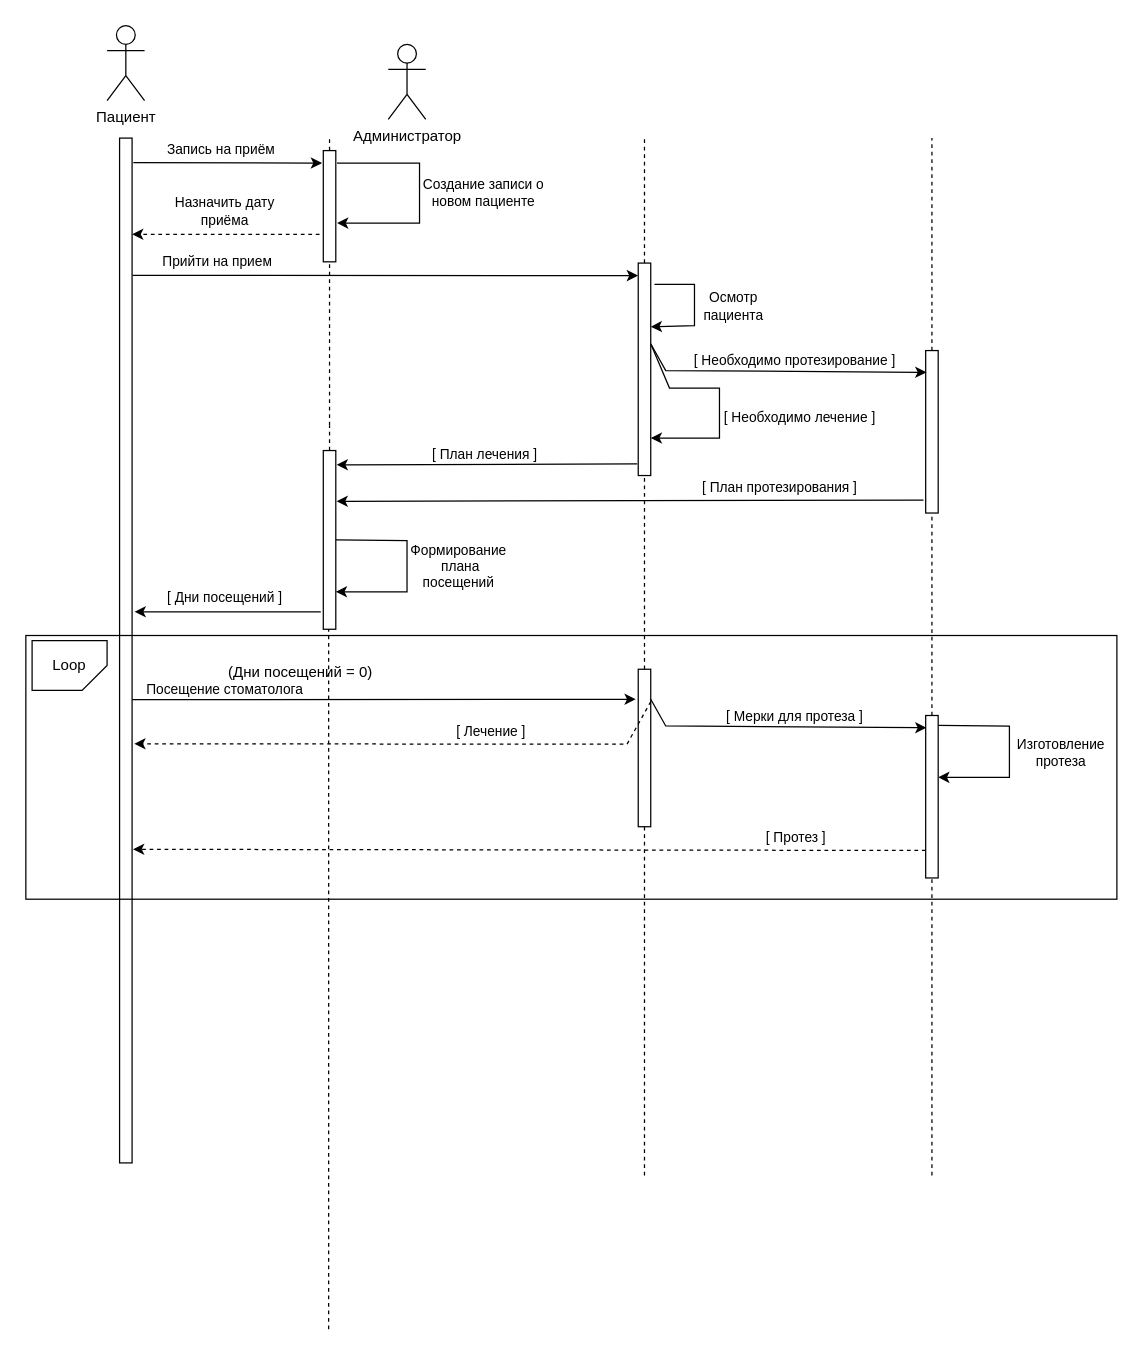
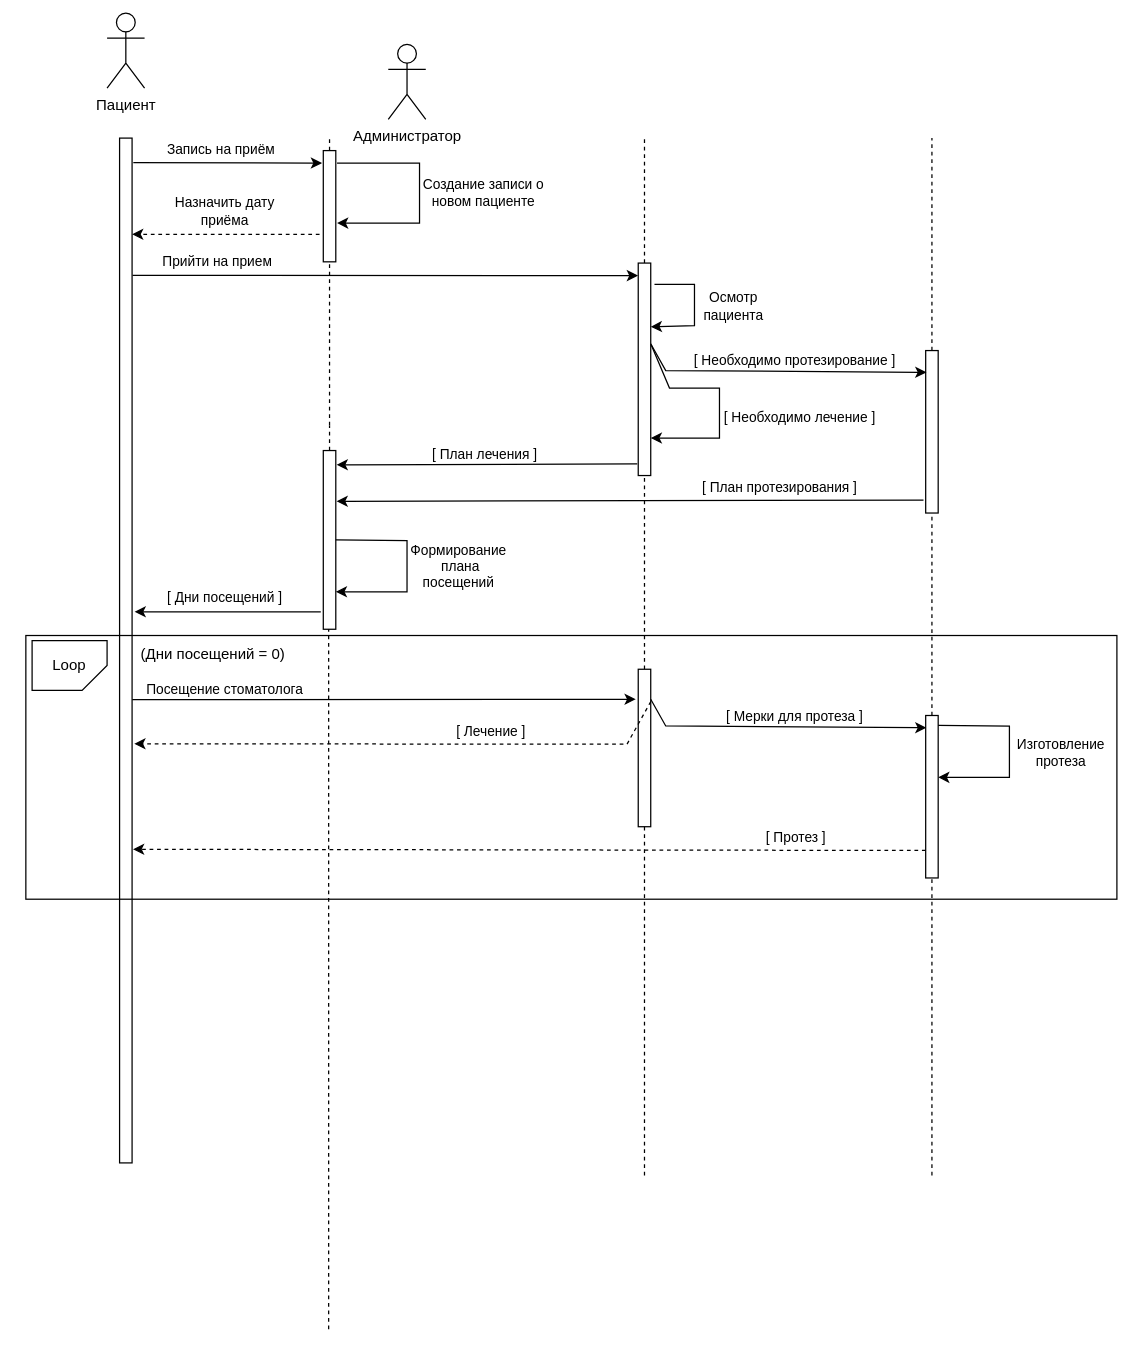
  <mxCell id="0" />
  <mxCell id="1" parent="0" />
- <mxCell id="2" value="Пациент" style="shape=umlActor;verticalLabelPosition=bottom;verticalAlign=top;html=1;outlineConnect=0;" vertex="1" parent="1"><mxGeometry x="85" y="20" width="30" height="60" as="geometry" /></mxCell>
+ <mxCell id="2" value="Пациент" style="shape=umlActor;verticalLabelPosition=bottom;verticalAlign=top;html=1;outlineConnect=0;" vertex="1" parent="1"><mxGeometry x="85" y="10" width="30" height="60" as="geometry" /></mxCell>
  <mxCell id="3" value="" style="rounded=0;whiteSpace=wrap;html=1;" vertex="1" parent="1"><mxGeometry x="95" y="110" width="10" height="820" as="geometry" /></mxCell>
  <mxCell id="4" value="Администратор" style="shape=umlActor;verticalLabelPosition=bottom;verticalAlign=top;html=1;outlineConnect=0;" vertex="1" parent="1"><mxGeometry x="310" y="35" width="30" height="60" as="geometry" /></mxCell>
  <mxCell id="5" value="Запись на приём" style="endArrow=classic;html=1;rounded=0;exitX=1.1;exitY=0.024;exitDx=0;exitDy=0;exitPerimeter=0;" edge="1" parent="1" source="3"><mxGeometry x="-0.067" y="11" width="50" height="50" relative="1" as="geometry"><mxPoint x="395" y="280" as="sourcePoint" /><mxPoint x="257" y="130" as="targetPoint" /><mxPoint as="offset" /></mxGeometry></mxCell>
  <mxCell id="6" value="" style="endArrow=classic;html=1;rounded=0;exitX=1.1;exitY=0.112;exitDx=0;exitDy=0;exitPerimeter=0;entryX=1.1;entryY=0.652;entryDx=0;entryDy=0;entryPerimeter=0;" edge="1" parent="1" source="14" target="14"><mxGeometry width="50" height="50" relative="1" as="geometry"><mxPoint x="285" y="130" as="sourcePoint" /><mxPoint x="333" y="206" as="targetPoint" /><Array as="points"><mxPoint x="335" y="130" /><mxPoint x="335" y="178" /></Array></mxGeometry></mxCell>
  <mxCell id="7" value="Создание записи о &lt;br&gt;новом пациенте" style="edgeLabel;html=1;align=center;verticalAlign=middle;resizable=0;points=[];" vertex="1" connectable="0" parent="6"><mxGeometry x="0.011" y="-1" relative="1" as="geometry"><mxPoint x="51" y="-1" as="offset" /></mxGeometry></mxCell>
  <mxCell id="8" value="" style="html=1;labelBackgroundColor=#ffffff;startArrow=none;startFill=0;startSize=6;endArrow=classic;endFill=1;endSize=6;jettySize=auto;orthogonalLoop=1;strokeWidth=1;dashed=1;fontSize=14;rounded=0;" edge="1" parent="1"><mxGeometry width="60" height="60" relative="1" as="geometry"><mxPoint x="255" y="187" as="sourcePoint" /><mxPoint x="105" y="187" as="targetPoint" /><Array as="points" /></mxGeometry></mxCell>
  <mxCell id="9" value="Назначить дату&lt;br&gt;приёма" style="edgeLabel;html=1;align=center;verticalAlign=middle;resizable=0;points=[];" vertex="1" connectable="0" parent="8"><mxGeometry x="0.027" relative="1" as="geometry"><mxPoint y="-19" as="offset" /></mxGeometry></mxCell>
  <mxCell id="10" value="" style="endArrow=none;dashed=1;html=1;rounded=0;startArrow=none;" edge="1" parent="1" source="11"><mxGeometry width="50" height="50" relative="1" as="geometry"><mxPoint x="515" y="500" as="sourcePoint" /><mxPoint x="515" y="110" as="targetPoint" /></mxGeometry></mxCell>
  <mxCell id="11" value="" style="rounded=0;whiteSpace=wrap;html=1;" vertex="1" parent="1"><mxGeometry x="510" y="210" width="10" height="170" as="geometry" /></mxCell>
  <mxCell id="12" value="" style="endArrow=none;dashed=1;html=1;rounded=0;startArrow=none;" edge="1" parent="1" source="42" target="11"><mxGeometry width="50" height="50" relative="1" as="geometry"><mxPoint x="515" y="940" as="sourcePoint" /><mxPoint x="515" y="110" as="targetPoint" /></mxGeometry></mxCell>
  <mxCell id="13" value="" style="endArrow=none;dashed=1;html=1;rounded=0;startArrow=none;" edge="1" parent="1" source="14"><mxGeometry width="50" height="50" relative="1" as="geometry"><mxPoint x="263" y="498" as="sourcePoint" /><mxPoint x="263" y="108" as="targetPoint" /></mxGeometry></mxCell>
  <mxCell id="14" value="" style="rounded=0;whiteSpace=wrap;html=1;" vertex="1" parent="1"><mxGeometry x="258" y="120" width="10" height="89" as="geometry" /></mxCell>
  <mxCell id="15" value="" style="endArrow=none;dashed=1;html=1;rounded=0;startArrow=none;" edge="1" parent="1" target="14"><mxGeometry width="50" height="50" relative="1" as="geometry"><mxPoint x="263" y="340" as="sourcePoint" /><mxPoint x="263" y="108" as="targetPoint" /></mxGeometry></mxCell>
  <mxCell id="16" value="" style="endArrow=classic;html=1;rounded=0;exitX=1.04;exitY=0.134;exitDx=0;exitDy=0;exitPerimeter=0;entryX=-0.02;entryY=0.059;entryDx=0;entryDy=0;entryPerimeter=0;" edge="1" parent="1" source="3" target="11"><mxGeometry width="50" height="50" relative="1" as="geometry"><mxPoint x="108" y="220.15" as="sourcePoint" /><mxPoint x="505" y="220" as="targetPoint" /></mxGeometry></mxCell>
  <mxCell id="17" value="Прийти на прием" style="edgeLabel;html=1;align=center;verticalAlign=middle;resizable=0;points=[];" vertex="1" connectable="0" parent="16"><mxGeometry x="-0.741" y="-1" relative="1" as="geometry"><mxPoint x="15" y="-12" as="offset" /></mxGeometry></mxCell>
  <mxCell id="18" value="" style="endArrow=classic;html=1;rounded=0;exitX=1.3;exitY=0.1;exitDx=0;exitDy=0;entryX=1;entryY=0.3;entryDx=0;entryDy=0;exitPerimeter=0;entryPerimeter=0;" edge="1" parent="1" source="11" target="11"><mxGeometry width="50" height="50" relative="1" as="geometry"><mxPoint x="435" y="300" as="sourcePoint" /><mxPoint x="565" y="220" as="targetPoint" /><Array as="points"><mxPoint x="555" y="227" /><mxPoint x="555" y="260" /></Array></mxGeometry></mxCell>
  <mxCell id="19" value="Осмотр&lt;br&gt;пациента" style="edgeLabel;html=1;align=center;verticalAlign=middle;resizable=0;points=[];" vertex="1" connectable="0" parent="18"><mxGeometry x="0.018" relative="1" as="geometry"><mxPoint x="30" y="-2" as="offset" /></mxGeometry></mxCell>
  <mxCell id="20" value="" style="endArrow=none;dashed=1;html=1;rounded=0;startArrow=none;" edge="1" parent="1" source="29"><mxGeometry width="50" height="50" relative="1" as="geometry"><mxPoint x="263" y="498" as="sourcePoint" /><mxPoint x="263" y="340" as="targetPoint" /></mxGeometry></mxCell>
  <mxCell id="21" value="" style="endArrow=none;dashed=1;html=1;rounded=0;startArrow=none;" edge="1" parent="1" source="22"><mxGeometry width="50" height="50" relative="1" as="geometry"><mxPoint x="745" y="500" as="sourcePoint" /><mxPoint x="745" y="110" as="targetPoint" /></mxGeometry></mxCell>
  <mxCell id="22" value="" style="rounded=0;whiteSpace=wrap;html=1;" vertex="1" parent="1"><mxGeometry x="740" y="280" width="10" height="130" as="geometry" /></mxCell>
  <mxCell id="23" value="" style="endArrow=none;dashed=1;html=1;rounded=0;startArrow=none;" edge="1" parent="1" source="46" target="22"><mxGeometry width="50" height="50" relative="1" as="geometry"><mxPoint x="745" y="940" as="sourcePoint" /><mxPoint x="745" y="110" as="targetPoint" /></mxGeometry></mxCell>
  <mxCell id="24" value="" style="endArrow=classic;html=1;rounded=0;exitX=1;exitY=0.38;exitDx=0;exitDy=0;exitPerimeter=0;entryX=0.059;entryY=0.134;entryDx=0;entryDy=0;entryPerimeter=0;" edge="1" parent="1" source="11" target="22"><mxGeometry width="50" height="50" relative="1" as="geometry"><mxPoint x="579" y="354" as="sourcePoint" /><mxPoint x="629" y="304" as="targetPoint" /><Array as="points"><mxPoint x="532" y="296" /></Array></mxGeometry></mxCell>
  <mxCell id="25" value="[ Необходимо протезирование ]" style="edgeLabel;html=1;align=center;verticalAlign=middle;resizable=0;points=[];" vertex="1" connectable="0" parent="24"><mxGeometry x="-0.033" relative="1" as="geometry"><mxPoint x="14" y="-9" as="offset" /></mxGeometry></mxCell>
  <mxCell id="26" value="" style="endArrow=classic;html=1;rounded=0;exitX=1.033;exitY=0.384;exitDx=0;exitDy=0;exitPerimeter=0;" edge="1" parent="1" source="11"><mxGeometry width="50" height="50" relative="1" as="geometry"><mxPoint x="525" y="300" as="sourcePoint" /><mxPoint x="520" y="350" as="targetPoint" /><Array as="points"><mxPoint x="535" y="310" /><mxPoint x="575" y="310" /><mxPoint x="575" y="350" /></Array></mxGeometry></mxCell>
  <mxCell id="27" value="[ Необходимо лечение ]" style="edgeLabel;html=1;align=center;verticalAlign=middle;resizable=0;points=[];" vertex="1" connectable="0" parent="26"><mxGeometry x="0.047" y="1" relative="1" as="geometry"><mxPoint x="62" y="11" as="offset" /></mxGeometry></mxCell>
  <mxCell id="28" style="edgeStyle=orthogonalEdgeStyle;rounded=0;orthogonalLoop=1;jettySize=auto;html=1;exitX=0.5;exitY=1;exitDx=0;exitDy=0;" edge="1" parent="1" source="11" target="11"><mxGeometry relative="1" as="geometry" /></mxCell>
  <mxCell id="29" value="" style="rounded=0;whiteSpace=wrap;html=1;" vertex="1" parent="1"><mxGeometry x="258" y="360" width="10" height="143" as="geometry" /></mxCell>
  <mxCell id="30" value="" style="endArrow=classic;html=1;rounded=0;entryX=1.067;entryY=0.08;entryDx=0;entryDy=0;entryPerimeter=0;exitX=-0.078;exitY=0.945;exitDx=0;exitDy=0;exitPerimeter=0;" edge="1" parent="1" source="11" target="29"><mxGeometry width="50" height="50" relative="1" as="geometry"><mxPoint x="505" y="369" as="sourcePoint" /><mxPoint x="385" y="390" as="targetPoint" /></mxGeometry></mxCell>
  <mxCell id="31" value="[ План лечения ]" style="edgeLabel;html=1;align=center;verticalAlign=middle;resizable=0;points=[];" vertex="1" connectable="0" parent="30"><mxGeometry x="0.022" y="-3" relative="1" as="geometry"><mxPoint y="-6" as="offset" /></mxGeometry></mxCell>
  <mxCell id="32" value="" style="endArrow=classic;html=1;rounded=0;entryX=1.062;entryY=0.284;entryDx=0;entryDy=0;exitX=-0.176;exitY=0.921;exitDx=0;exitDy=0;exitPerimeter=0;entryPerimeter=0;" edge="1" parent="1" source="22" target="29"><mxGeometry width="50" height="50" relative="1" as="geometry"><mxPoint x="385" y="470" as="sourcePoint" /><mxPoint x="435" y="420" as="targetPoint" /></mxGeometry></mxCell>
  <mxCell id="33" value="[ План протезирования ]" style="edgeLabel;html=1;align=center;verticalAlign=middle;resizable=0;points=[];" vertex="1" connectable="0" parent="32"><mxGeometry x="-0.506" relative="1" as="geometry"><mxPoint y="-10" as="offset" /></mxGeometry></mxCell>
  <mxCell id="34" value="" style="endArrow=classic;html=1;rounded=0;exitX=1;exitY=0.5;exitDx=0;exitDy=0;" edge="1" parent="1" source="29"><mxGeometry width="50" height="50" relative="1" as="geometry"><mxPoint x="268.2" y="442.94" as="sourcePoint" /><mxPoint x="268" y="473" as="targetPoint" /><Array as="points"><mxPoint x="325" y="432" /><mxPoint x="325" y="473" /></Array></mxGeometry></mxCell>
  <mxCell id="35" value="Формирование&lt;br&gt;&amp;nbsp;плана &lt;br&gt;посещений" style="edgeLabel;html=1;align=center;verticalAlign=middle;resizable=0;points=[];" vertex="1" connectable="0" parent="34"><mxGeometry x="-0.004" y="1" relative="1" as="geometry"><mxPoint x="39" y="1" as="offset" /></mxGeometry></mxCell>
  <mxCell id="36" value="[ Дни посещений ]" style="endArrow=classic;html=1;rounded=0;" edge="1" parent="1"><mxGeometry x="0.04" y="-11" width="50" height="50" relative="1" as="geometry"><mxPoint x="256" y="489" as="sourcePoint" /><mxPoint x="107" y="489" as="targetPoint" /><mxPoint as="offset" /></mxGeometry></mxCell>
  <mxCell id="37" value="" style="endArrow=none;dashed=1;html=1;rounded=0;" edge="1" parent="1"><mxGeometry width="50" height="50" relative="1" as="geometry"><mxPoint x="262.29" y="1063" as="sourcePoint" /><mxPoint x="262.29" y="503" as="targetPoint" /></mxGeometry></mxCell>
  <mxCell id="38" value="Loop" style="shape=card;whiteSpace=wrap;html=1;fillColor=none;rotation=90;horizontal=0;flipV=0;flipH=1;size=20;" vertex="1" parent="1"><mxGeometry x="35" y="502" width="40" height="60" as="geometry" /></mxCell>
- <mxCell id="39" value="(Дни посещений = 0)" style="text;html=1;strokeColor=none;fillColor=none;align=center;verticalAlign=middle;whiteSpace=wrap;rounded=0;" vertex="1" parent="1"><mxGeometry x="175" y="523" width="130" height="30" as="geometry" /></mxCell>
+ <mxCell id="39" value="(Дни посещений = 0)" style="text;html=1;strokeColor=none;fillColor=none;align=center;verticalAlign=middle;whiteSpace=wrap;rounded=0;" vertex="1" parent="1"><mxGeometry x="105" y="508" width="130" height="30" as="geometry" /></mxCell>
  <mxCell id="40" value="" style="endArrow=classic;html=1;rounded=0;exitX=1.014;exitY=0.548;exitDx=0;exitDy=0;exitPerimeter=0;" edge="1" parent="1" source="3"><mxGeometry width="50" height="50" relative="1" as="geometry"><mxPoint x="112" y="553" as="sourcePoint" /><mxPoint x="508" y="559" as="targetPoint" /></mxGeometry></mxCell>
  <mxCell id="41" value="Посещение стоматолога" style="edgeLabel;html=1;align=center;verticalAlign=middle;resizable=0;points=[];" vertex="1" connectable="0" parent="40"><mxGeometry x="-0.692" relative="1" as="geometry"><mxPoint x="11" y="-9" as="offset" /></mxGeometry></mxCell>
  <mxCell id="42" value="" style="rounded=0;whiteSpace=wrap;html=1;" vertex="1" parent="1"><mxGeometry x="510" y="535" width="10" height="126" as="geometry" /></mxCell>
  <mxCell id="43" value="" style="endArrow=none;dashed=1;html=1;rounded=0;" edge="1" parent="1" target="42"><mxGeometry width="50" height="50" relative="1" as="geometry"><mxPoint x="515" y="940" as="sourcePoint" /><mxPoint x="515" y="380" as="targetPoint" /></mxGeometry></mxCell>
  <mxCell id="44" value="" style="endArrow=classic;html=1;rounded=0;exitX=1;exitY=0.38;exitDx=0;exitDy=0;exitPerimeter=0;entryX=0.059;entryY=0.134;entryDx=0;entryDy=0;entryPerimeter=0;" edge="1" parent="1"><mxGeometry width="50" height="50" relative="1" as="geometry"><mxPoint x="520" y="559" as="sourcePoint" /><mxPoint x="740.59" y="581.82" as="targetPoint" /><Array as="points"><mxPoint x="532" y="580.4" /></Array></mxGeometry></mxCell>
  <mxCell id="45" value="[ Мерки для протеза ]" style="edgeLabel;html=1;align=center;verticalAlign=middle;resizable=0;points=[];" vertex="1" connectable="0" parent="44"><mxGeometry x="-0.033" relative="1" as="geometry"><mxPoint x="14" y="-9" as="offset" /></mxGeometry></mxCell>
  <mxCell id="46" value="" style="rounded=0;whiteSpace=wrap;html=1;" vertex="1" parent="1"><mxGeometry x="740" y="572" width="10" height="130" as="geometry" /></mxCell>
  <mxCell id="47" value="" style="endArrow=none;dashed=1;html=1;rounded=0;" edge="1" parent="1" target="46"><mxGeometry width="50" height="50" relative="1" as="geometry"><mxPoint x="745" y="940" as="sourcePoint" /><mxPoint x="745" y="410" as="targetPoint" /></mxGeometry></mxCell>
  <mxCell id="48" value="" style="html=1;labelBackgroundColor=#ffffff;startArrow=none;startFill=0;startSize=6;endArrow=classic;endFill=1;endSize=6;jettySize=auto;orthogonalLoop=1;strokeWidth=1;dashed=1;fontSize=14;rounded=0;exitX=1.005;exitY=0.205;exitDx=0;exitDy=0;entryX=1.178;entryY=0.591;entryDx=0;entryDy=0;entryPerimeter=0;exitPerimeter=0;" edge="1" parent="1" source="42" target="3"><mxGeometry width="60" height="60" relative="1" as="geometry"><mxPoint x="483" y="617" as="sourcePoint" /><mxPoint x="333" y="617" as="targetPoint" /><Array as="points"><mxPoint x="501" y="595" /></Array></mxGeometry></mxCell>
  <mxCell id="49" value="[ Лечение ]" style="edgeLabel;html=1;align=center;verticalAlign=middle;resizable=0;points=[];" vertex="1" connectable="0" parent="48"><mxGeometry x="-0.316" y="1" relative="1" as="geometry"><mxPoint x="-1" y="-11" as="offset" /></mxGeometry></mxCell>
  <mxCell id="50" value="" style="endArrow=classic;html=1;rounded=0;exitX=1;exitY=0.5;exitDx=0;exitDy=0;" edge="1" parent="1"><mxGeometry width="50" height="50" relative="1" as="geometry"><mxPoint x="750" y="580" as="sourcePoint" /><mxPoint x="750" y="621.5" as="targetPoint" /><Array as="points"><mxPoint x="807" y="580.5" /><mxPoint x="807" y="621.5" /></Array></mxGeometry></mxCell>
  <mxCell id="51" value="Изготовление&lt;br&gt;протеза" style="edgeLabel;html=1;align=center;verticalAlign=middle;resizable=0;points=[];" vertex="1" connectable="0" parent="50"><mxGeometry x="-0.004" y="1" relative="1" as="geometry"><mxPoint x="39" y="1" as="offset" /></mxGeometry></mxCell>
  <mxCell id="52" value="" style="html=1;labelBackgroundColor=#ffffff;startArrow=none;startFill=0;startSize=6;endArrow=classic;endFill=1;endSize=6;jettySize=auto;orthogonalLoop=1;strokeWidth=1;dashed=1;fontSize=14;rounded=0;entryX=1.075;entryY=0.694;entryDx=0;entryDy=0;entryPerimeter=0;" edge="1" parent="1" target="3"><mxGeometry width="60" height="60" relative="1" as="geometry"><mxPoint x="740" y="680" as="sourcePoint" /><mxPoint x="590" y="680" as="targetPoint" /><Array as="points" /></mxGeometry></mxCell>
  <mxCell id="53" value="[ Протез ]" style="edgeLabel;html=1;align=center;verticalAlign=middle;resizable=0;points=[];" vertex="1" connectable="0" parent="52"><mxGeometry x="-0.671" y="-1" relative="1" as="geometry"><mxPoint x="-1" y="-9" as="offset" /></mxGeometry></mxCell>
  <mxCell id="54" value="" style="rounded=0;whiteSpace=wrap;html=1;fillColor=none;" vertex="1" parent="1"><mxGeometry x="20" y="508" width="873" height="211" as="geometry" /></mxCell>
